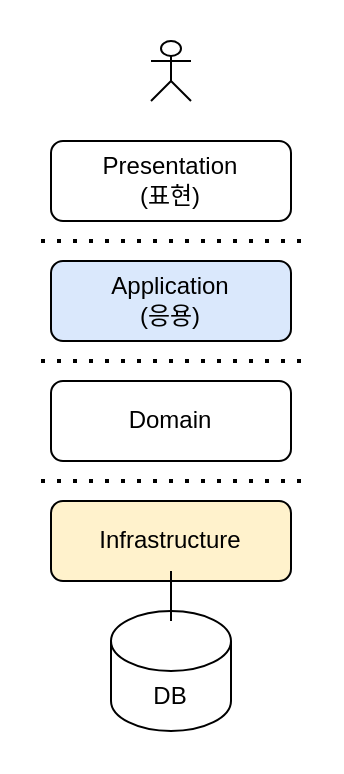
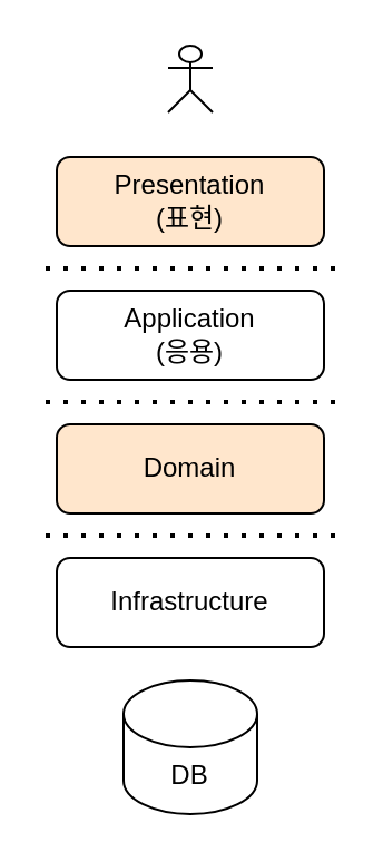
  <mxCell id="0" />
  <mxCell id="1" parent="0" />
  <mxCell id="2" value="" style="shape=umlActor;verticalLabelPosition=bottom;verticalAlign=top;html=1;outlineConnect=0;" vertex="1" parent="1"><mxGeometry x="75" y="20" width="20" height="30" as="geometry" /></mxCell>
- <mxCell id="3" value="Presentation&lt;div&gt;(표현)&lt;/div&gt;" style="rounded=1;whiteSpace=wrap;html=1;" vertex="1" parent="1"><mxGeometry x="25" y="70" width="120" height="40" as="geometry" /></mxCell>
- <mxCell id="4" value="Infrastructure" style="rounded=1;whiteSpace=wrap;html=1;fillColor=#fff2cc;" vertex="1" parent="1"><mxGeometry x="25" y="250" width="120" height="40" as="geometry" /></mxCell>
- <mxCell id="5" value="Domain" style="rounded=1;whiteSpace=wrap;html=1;" vertex="1" parent="1"><mxGeometry x="25" y="190" width="120" height="40" as="geometry" /></mxCell>
- <mxCell id="6" value="Application&lt;div&gt;(응용)&lt;/div&gt;" style="rounded=1;whiteSpace=wrap;html=1;fillColor=#dae8fc;" vertex="1" parent="1"><mxGeometry x="25" y="130" width="120" height="40" as="geometry" /></mxCell>
+ <mxCell id="3" value="Presentation&lt;div&gt;(표현)&lt;/div&gt;" style="rounded=1;whiteSpace=wrap;html=1;fillColor=#ffe6cc;" vertex="1" parent="1"><mxGeometry x="25" y="70" width="120" height="40" as="geometry" /></mxCell>
+ <mxCell id="4" value="Infrastructure" style="rounded=1;whiteSpace=wrap;html=1;" vertex="1" parent="1"><mxGeometry x="25" y="250" width="120" height="40" as="geometry" /></mxCell>
+ <mxCell id="5" value="Domain" style="rounded=1;whiteSpace=wrap;html=1;fillColor=#ffe6cc;" vertex="1" parent="1"><mxGeometry x="25" y="190" width="120" height="40" as="geometry" /></mxCell>
+ <mxCell id="6" value="Application&lt;div&gt;(응용)&lt;/div&gt;" style="rounded=1;whiteSpace=wrap;html=1;" vertex="1" parent="1"><mxGeometry x="25" y="130" width="120" height="40" as="geometry" /></mxCell>
  <mxCell id="7" value="DB" style="shape=cylinder3;whiteSpace=wrap;html=1;boundedLbl=1;backgroundOutline=1;size=15;" vertex="1" parent="1"><mxGeometry x="55" y="305" width="60" height="60" as="geometry" /></mxCell>
- <mxCell id="8" style="edgeStyle=orthogonalEdgeStyle;rounded=0;orthogonalLoop=1;jettySize=auto;html=1;entryX=0.5;entryY=0;entryDx=0;entryDy=0;entryPerimeter=0;endArrow=none;endFill=0;" edge="1" parent="1" source="4" target="7"><mxGeometry relative="1" as="geometry" /></mxCell>
  <mxCell id="9" value="" style="endArrow=none;dashed=1;html=1;dashPattern=1 3;strokeWidth=2;rounded=0;" edge="1" parent="1"><mxGeometry width="50" height="50" relative="1" as="geometry"><mxPoint x="20" y="120" as="sourcePoint" /><mxPoint x="150" y="120" as="targetPoint" /></mxGeometry></mxCell>
  <mxCell id="10" value="" style="endArrow=none;dashed=1;html=1;dashPattern=1 3;strokeWidth=2;rounded=0;" edge="1" parent="1"><mxGeometry width="50" height="50" relative="1" as="geometry"><mxPoint x="20" y="180" as="sourcePoint" /><mxPoint x="150" y="180" as="targetPoint" /></mxGeometry></mxCell>
  <mxCell id="11" value="" style="endArrow=none;dashed=1;html=1;dashPattern=1 3;strokeWidth=2;rounded=0;" edge="1" parent="1"><mxGeometry width="50" height="50" relative="1" as="geometry"><mxPoint x="20" y="240" as="sourcePoint" /><mxPoint x="150" y="240" as="targetPoint" /></mxGeometry></mxCell>
